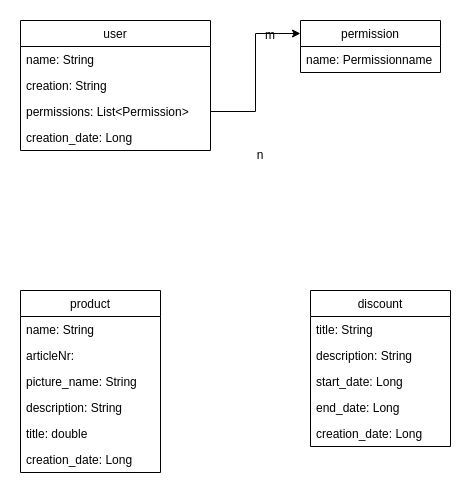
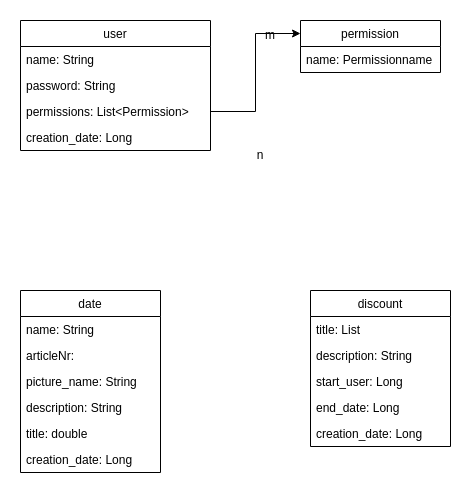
  <mxCell id="0" />
  <mxCell id="1" parent="0" />
  <mxCell id="2" value="user" style="swimlane;fontStyle=0;childLayout=stackLayout;horizontal=1;startSize=26;fillColor=none;horizontalStack=0;resizeParent=1;resizeParentMax=0;resizeLast=0;collapsible=1;marginBottom=0;" vertex="1" parent="1"><mxGeometry x="20" y="20" width="190" height="130" as="geometry" /></mxCell>
  <mxCell id="3" value="name: String" style="text;strokeColor=none;fillColor=none;align=left;verticalAlign=top;spacingLeft=4;spacingRight=4;overflow=hidden;rotatable=0;points=[[0,0.5],[1,0.5]];portConstraint=eastwest;" vertex="1" parent="2"><mxGeometry y="26" width="190" height="26" as="geometry" /></mxCell>
- <mxCell id="4" value="creation: String" style="text;strokeColor=none;fillColor=none;align=left;verticalAlign=top;spacingLeft=4;spacingRight=4;overflow=hidden;rotatable=0;points=[[0,0.5],[1,0.5]];portConstraint=eastwest;" vertex="1" parent="2"><mxGeometry y="52" width="190" height="26" as="geometry" /></mxCell>
+ <mxCell id="4" value="password: String" style="text;strokeColor=none;fillColor=none;align=left;verticalAlign=top;spacingLeft=4;spacingRight=4;overflow=hidden;rotatable=0;points=[[0,0.5],[1,0.5]];portConstraint=eastwest;" vertex="1" parent="2"><mxGeometry y="52" width="190" height="26" as="geometry" /></mxCell>
  <mxCell id="5" value="permissions: List&lt;Permission&gt;" style="text;strokeColor=none;fillColor=none;align=left;verticalAlign=top;spacingLeft=4;spacingRight=4;overflow=hidden;rotatable=0;points=[[0,0.5],[1,0.5]];portConstraint=eastwest;" vertex="1" parent="2"><mxGeometry y="78" width="190" height="26" as="geometry" /></mxCell>
  <mxCell id="6" value="creation_date: Long" style="text;strokeColor=none;fillColor=none;align=left;verticalAlign=top;spacingLeft=4;spacingRight=4;overflow=hidden;rotatable=0;points=[[0,0.5],[1,0.5]];portConstraint=eastwest;" vertex="1" parent="2"><mxGeometry y="104" width="190" height="26" as="geometry" /></mxCell>
- <mxCell id="7" value="product" style="swimlane;fontStyle=0;childLayout=stackLayout;horizontal=1;startSize=26;fillColor=none;horizontalStack=0;resizeParent=1;resizeParentMax=0;resizeLast=0;collapsible=1;marginBottom=0;" vertex="1" parent="1"><mxGeometry x="20" y="290" width="140" height="182" as="geometry" /></mxCell>
+ <mxCell id="7" value="date" style="swimlane;fontStyle=0;childLayout=stackLayout;horizontal=1;startSize=26;fillColor=none;horizontalStack=0;resizeParent=1;resizeParentMax=0;resizeLast=0;collapsible=1;marginBottom=0;" vertex="1" parent="1"><mxGeometry x="20" y="290" width="140" height="182" as="geometry" /></mxCell>
  <mxCell id="8" value="name: String" style="text;strokeColor=none;fillColor=none;align=left;verticalAlign=top;spacingLeft=4;spacingRight=4;overflow=hidden;rotatable=0;points=[[0,0.5],[1,0.5]];portConstraint=eastwest;" vertex="1" parent="7"><mxGeometry y="26" width="140" height="26" as="geometry" /></mxCell>
  <mxCell id="9" value="articleNr: " style="text;strokeColor=none;fillColor=none;align=left;verticalAlign=top;spacingLeft=4;spacingRight=4;overflow=hidden;rotatable=0;points=[[0,0.5],[1,0.5]];portConstraint=eastwest;" vertex="1" parent="7"><mxGeometry y="52" width="140" height="26" as="geometry" /></mxCell>
  <mxCell id="10" value="picture_name: String" style="text;strokeColor=none;fillColor=none;align=left;verticalAlign=top;spacingLeft=4;spacingRight=4;overflow=hidden;rotatable=0;points=[[0,0.5],[1,0.5]];portConstraint=eastwest;" vertex="1" parent="7"><mxGeometry y="78" width="140" height="26" as="geometry" /></mxCell>
  <mxCell id="11" value="description: String" style="text;strokeColor=none;fillColor=none;align=left;verticalAlign=top;spacingLeft=4;spacingRight=4;overflow=hidden;rotatable=0;points=[[0,0.5],[1,0.5]];portConstraint=eastwest;" vertex="1" parent="7"><mxGeometry y="104" width="140" height="26" as="geometry" /></mxCell>
  <mxCell id="12" value="title: double" style="text;strokeColor=none;fillColor=none;align=left;verticalAlign=top;spacingLeft=4;spacingRight=4;overflow=hidden;rotatable=0;points=[[0,0.5],[1,0.5]];portConstraint=eastwest;" vertex="1" parent="7"><mxGeometry y="130" width="140" height="26" as="geometry" /></mxCell>
  <mxCell id="13" value="creation_date: Long" style="text;strokeColor=none;fillColor=none;align=left;verticalAlign=top;spacingLeft=4;spacingRight=4;overflow=hidden;rotatable=0;points=[[0,0.5],[1,0.5]];portConstraint=eastwest;" vertex="1" parent="7"><mxGeometry y="156" width="140" height="26" as="geometry" /></mxCell>
  <mxCell id="14" style="edgeStyle=orthogonalEdgeStyle;rounded=0;orthogonalLoop=1;jettySize=auto;html=1;exitX=1;exitY=0.5;exitDx=0;exitDy=0;entryX=0;entryY=0.25;entryDx=0;entryDy=0;" edge="1" parent="1" source="5" target="15"><mxGeometry relative="1" as="geometry" /></mxCell>
  <mxCell id="15" value="permission" style="swimlane;fontStyle=0;childLayout=stackLayout;horizontal=1;startSize=26;fillColor=none;horizontalStack=0;resizeParent=1;resizeParentMax=0;resizeLast=0;collapsible=1;marginBottom=0;" vertex="1" parent="1"><mxGeometry x="300" y="20" width="140" height="52" as="geometry" /></mxCell>
  <mxCell id="16" value="name: Permissionname" style="text;strokeColor=none;fillColor=none;align=left;verticalAlign=top;spacingLeft=4;spacingRight=4;overflow=hidden;rotatable=0;points=[[0,0.5],[1,0.5]];portConstraint=eastwest;" vertex="1" parent="15"><mxGeometry y="26" width="140" height="26" as="geometry" /></mxCell>
  <mxCell id="17" value="n" style="text;html=1;strokeColor=none;fillColor=none;align=center;verticalAlign=middle;whiteSpace=wrap;rounded=0;" vertex="1" parent="1"><mxGeometry x="240" y="145" width="40" height="20" as="geometry" /></mxCell>
  <mxCell id="18" value="m" style="text;html=1;strokeColor=none;fillColor=none;align=center;verticalAlign=middle;whiteSpace=wrap;rounded=0;" vertex="1" parent="1"><mxGeometry x="250" y="25" width="40" height="20" as="geometry" /></mxCell>
  <mxCell id="19" value="discount" style="swimlane;fontStyle=0;childLayout=stackLayout;horizontal=1;startSize=26;fillColor=none;horizontalStack=0;resizeParent=1;resizeParentMax=0;resizeLast=0;collapsible=1;marginBottom=0;" vertex="1" parent="1"><mxGeometry x="310" y="290" width="140" height="156" as="geometry" /></mxCell>
- <mxCell id="20" value="title: String" style="text;strokeColor=none;fillColor=none;align=left;verticalAlign=top;spacingLeft=4;spacingRight=4;overflow=hidden;rotatable=0;points=[[0,0.5],[1,0.5]];portConstraint=eastwest;" vertex="1" parent="19"><mxGeometry y="26" width="140" height="26" as="geometry" /></mxCell>
+ <mxCell id="20" value="title: List" style="text;strokeColor=none;fillColor=none;align=left;verticalAlign=top;spacingLeft=4;spacingRight=4;overflow=hidden;rotatable=0;points=[[0,0.5],[1,0.5]];portConstraint=eastwest;" vertex="1" parent="19"><mxGeometry y="26" width="140" height="26" as="geometry" /></mxCell>
  <mxCell id="21" value="description: String" style="text;strokeColor=none;fillColor=none;align=left;verticalAlign=top;spacingLeft=4;spacingRight=4;overflow=hidden;rotatable=0;points=[[0,0.5],[1,0.5]];portConstraint=eastwest;" vertex="1" parent="19"><mxGeometry y="52" width="140" height="26" as="geometry" /></mxCell>
- <mxCell id="22" value="start_date: Long" style="text;strokeColor=none;fillColor=none;align=left;verticalAlign=top;spacingLeft=4;spacingRight=4;overflow=hidden;rotatable=0;points=[[0,0.5],[1,0.5]];portConstraint=eastwest;" vertex="1" parent="19"><mxGeometry y="78" width="140" height="26" as="geometry" /></mxCell>
+ <mxCell id="22" value="start_user: Long" style="text;strokeColor=none;fillColor=none;align=left;verticalAlign=top;spacingLeft=4;spacingRight=4;overflow=hidden;rotatable=0;points=[[0,0.5],[1,0.5]];portConstraint=eastwest;" vertex="1" parent="19"><mxGeometry y="78" width="140" height="26" as="geometry" /></mxCell>
  <mxCell id="23" value="end_date: Long" style="text;strokeColor=none;fillColor=none;align=left;verticalAlign=top;spacingLeft=4;spacingRight=4;overflow=hidden;rotatable=0;points=[[0,0.5],[1,0.5]];portConstraint=eastwest;" vertex="1" parent="19"><mxGeometry y="104" width="140" height="26" as="geometry" /></mxCell>
  <mxCell id="24" value="creation_date: Long" style="text;strokeColor=none;fillColor=none;align=left;verticalAlign=top;spacingLeft=4;spacingRight=4;overflow=hidden;rotatable=0;points=[[0,0.5],[1,0.5]];portConstraint=eastwest;" vertex="1" parent="19"><mxGeometry y="130" width="140" height="26" as="geometry" /></mxCell>
